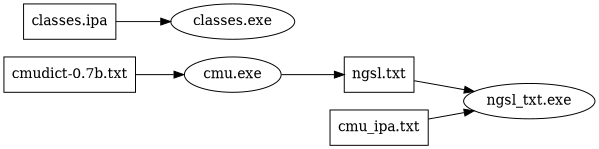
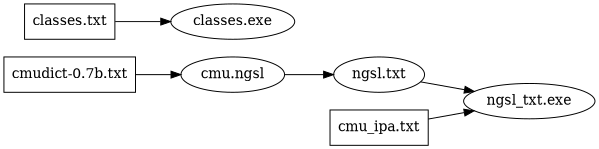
  digraph {
    rankdir=LR
    node [shape=box]
    n1 [label="cmudict-0.7b.txt"]
-   n2 [label="cmu.exe" shape=""]
-   n3 [label="ngsl.txt"]
+   n2 [label="cmu.ngsl" shape=""]
+   n3 [label="ngsl.txt" shape=ellipse]
    n4 [label="cmu_ipa.txt"]
    n5 [label="ngsl_txt.exe" shape=""]
-   n6 [label="classes.ipa"]
+   n6 [label="classes.txt"]
    n7 [label="classes.exe" shape=""]
    n1 -> n2
    n2 -> n3
    n3 -> n5
    n4 -> n5
    n6 -> n7
  }
